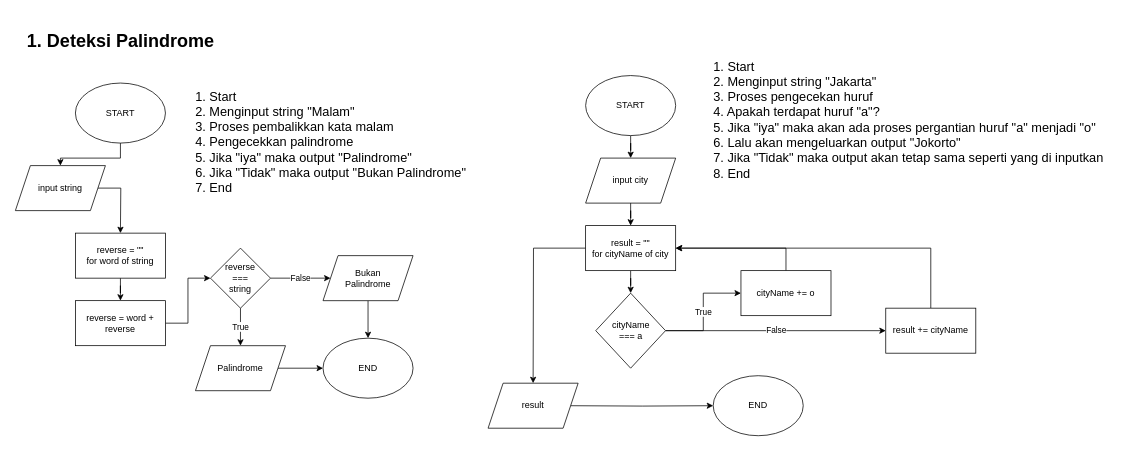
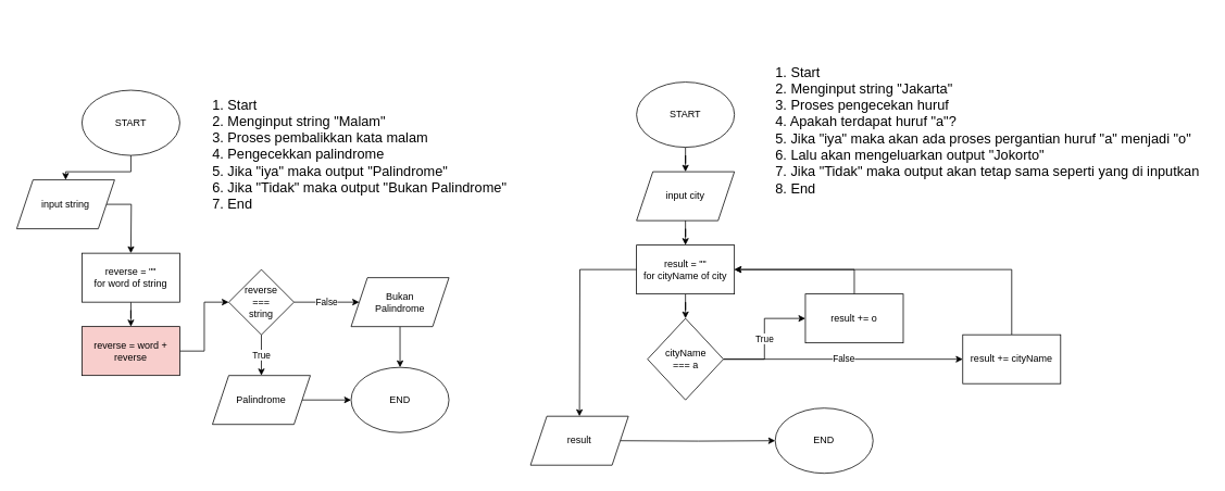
  <mxCell id="0" />
  <mxCell id="1" parent="0" />
  <mxCell id="2" style="edgeStyle=orthogonalEdgeStyle;rounded=0;orthogonalLoop=1;jettySize=auto;html=1;entryX=0.5;entryY=0;entryDx=0;entryDy=0;" parent="1" source="3" target="5" edge="1"><mxGeometry relative="1" as="geometry" /></mxCell>
  <mxCell id="3" value="START" style="ellipse;whiteSpace=wrap;html=1;" parent="1" vertex="1"><mxGeometry x="100" y="110" width="120" height="80" as="geometry" /></mxCell>
  <mxCell id="4" value="" style="edgeStyle=orthogonalEdgeStyle;rounded=0;orthogonalLoop=1;jettySize=auto;html=1;" parent="1" source="5" edge="1"><mxGeometry relative="1" as="geometry"><mxPoint x="160" y="310" as="targetPoint" /></mxGeometry></mxCell>
  <mxCell id="5" value="input string" style="shape=parallelogram;perimeter=parallelogramPerimeter;whiteSpace=wrap;html=1;fixedSize=1;" parent="1" vertex="1"><mxGeometry x="20" y="220" width="120" height="60" as="geometry" /></mxCell>
- <mxCell id="6" value="&lt;h1&gt;1. Deteksi Palindrome&lt;/h1&gt;" style="text;html=1;align=center;verticalAlign=middle;resizable=0;points=[];autosize=1;strokeColor=none;fillColor=none;" parent="1" vertex="1"><mxGeometry x="25" y="20" width="270" height="70" as="geometry" /></mxCell>
  <mxCell id="7" value="&lt;div style=&quot;text-align: justify; font-size: 17px;&quot;&gt;&lt;span style=&quot;background-color: initial;&quot;&gt;&lt;font style=&quot;font-size: 17px;&quot;&gt;1. Start&lt;/font&gt;&lt;/span&gt;&lt;/div&gt;&lt;div style=&quot;text-align: justify; font-size: 17px;&quot;&gt;&lt;span style=&quot;background-color: initial;&quot;&gt;&lt;font style=&quot;font-size: 17px;&quot;&gt;2. Menginput string &quot;Malam&quot;&lt;/font&gt;&lt;/span&gt;&lt;/div&gt;&lt;div style=&quot;text-align: justify; font-size: 17px;&quot;&gt;&lt;span style=&quot;background-color: initial;&quot;&gt;&lt;font style=&quot;font-size: 17px;&quot;&gt;3. Proses pembalikkan kata malam&lt;/font&gt;&lt;/span&gt;&lt;/div&gt;&lt;div style=&quot;text-align: justify; font-size: 17px;&quot;&gt;&lt;span style=&quot;background-color: initial;&quot;&gt;&lt;font style=&quot;font-size: 17px;&quot;&gt;4. Pengecekkan palindrome&lt;/font&gt;&lt;/span&gt;&lt;/div&gt;&lt;div style=&quot;text-align: justify; font-size: 17px;&quot;&gt;&lt;font style=&quot;font-size: 17px;&quot;&gt;5. Jika &quot;iya&quot; maka output &quot;Palindrome&quot;&lt;/font&gt;&lt;/div&gt;&lt;div style=&quot;text-align: justify; font-size: 17px;&quot;&gt;&lt;font style=&quot;font-size: 17px;&quot;&gt;6. Jika &quot;Tidak&quot; maka output &quot;Bukan Palindrome&quot;&lt;/font&gt;&lt;/div&gt;&lt;div style=&quot;text-align: justify; font-size: 17px;&quot;&gt;&lt;font style=&quot;font-size: 17px;&quot;&gt;7. End&lt;/font&gt;&lt;/div&gt;" style="text;html=1;align=center;verticalAlign=middle;resizable=0;points=[];autosize=1;strokeColor=none;fillColor=none;" parent="1" vertex="1"><mxGeometry x="250" y="110" width="380" height="160" as="geometry" /></mxCell>
  <mxCell id="8" value="" style="edgeStyle=orthogonalEdgeStyle;rounded=0;orthogonalLoop=1;jettySize=auto;html=1;fontSize=14;" parent="1" source="9" target="11" edge="1"><mxGeometry relative="1" as="geometry" /></mxCell>
  <mxCell id="9" value="START" style="ellipse;whiteSpace=wrap;html=1;" parent="1" vertex="1"><mxGeometry x="780" y="100" width="120" height="80" as="geometry" /></mxCell>
  <mxCell id="10" value="" style="edgeStyle=orthogonalEdgeStyle;rounded=0;orthogonalLoop=1;jettySize=auto;html=1;fontSize=14;" parent="1" source="11" target="16" edge="1"><mxGeometry relative="1" as="geometry" /></mxCell>
  <mxCell id="11" value="input city" style="shape=parallelogram;perimeter=parallelogramPerimeter;whiteSpace=wrap;html=1;fixedSize=1;" parent="1" vertex="1"><mxGeometry x="780" y="210" width="120" height="60" as="geometry" /></mxCell>
  <mxCell id="12" style="edgeStyle=orthogonalEdgeStyle;rounded=0;orthogonalLoop=1;jettySize=auto;html=1;entryX=1;entryY=0.5;entryDx=0;entryDy=0;" edge="1" parent="1" source="13" target="16"><mxGeometry relative="1" as="geometry"><Array as="points"><mxPoint x="1047" y="330" /></Array></mxGeometry></mxCell>
- <mxCell id="13" value="cityName += o" style="rounded=0;whiteSpace=wrap;html=1;" parent="1" vertex="1"><mxGeometry x="987" y="360" width="120" height="60" as="geometry" /></mxCell>
+ <mxCell id="13" value="result += o" style="rounded=0;whiteSpace=wrap;html=1;" parent="1" vertex="1"><mxGeometry x="987" y="360" width="120" height="60" as="geometry" /></mxCell>
  <mxCell id="14" style="edgeStyle=orthogonalEdgeStyle;rounded=0;orthogonalLoop=1;jettySize=auto;html=1;fontSize=14;" parent="1" source="16" target="19" edge="1"><mxGeometry relative="1" as="geometry" /></mxCell>
  <mxCell id="15" style="edgeStyle=orthogonalEdgeStyle;rounded=0;orthogonalLoop=1;jettySize=auto;html=1;" edge="1" parent="1" source="16"><mxGeometry relative="1" as="geometry"><mxPoint x="710" y="510" as="targetPoint" /></mxGeometry></mxCell>
  <mxCell id="16" value="result = &quot;&quot;&lt;br&gt;for cityName of city" style="rounded=0;whiteSpace=wrap;html=1;" parent="1" vertex="1"><mxGeometry x="780" y="300" width="120" height="60" as="geometry" /></mxCell>
  <mxCell id="17" value="True" style="edgeStyle=orthogonalEdgeStyle;rounded=0;orthogonalLoop=1;jettySize=auto;html=1;" edge="1" parent="1" source="19" target="13"><mxGeometry relative="1" as="geometry" /></mxCell>
  <mxCell id="18" value="False" style="edgeStyle=orthogonalEdgeStyle;rounded=0;orthogonalLoop=1;jettySize=auto;html=1;entryX=0;entryY=0.5;entryDx=0;entryDy=0;" edge="1" parent="1" source="19" target="23"><mxGeometry relative="1" as="geometry" /></mxCell>
  <mxCell id="19" value="cityName &lt;br&gt;=== a" style="rhombus;whiteSpace=wrap;html=1;" parent="1" vertex="1"><mxGeometry x="793.5" y="390" width="93" height="100" as="geometry" /></mxCell>
  <mxCell id="20" value="END" style="ellipse;whiteSpace=wrap;html=1;" parent="1" vertex="1"><mxGeometry x="950" y="500" width="120" height="80" as="geometry" /></mxCell>
  <mxCell id="21" value="&lt;div style=&quot;text-align: justify ; font-size: 17px&quot;&gt;&lt;span&gt;&lt;font style=&quot;font-size: 17px&quot;&gt;1. Start&lt;/font&gt;&lt;/span&gt;&lt;/div&gt;&lt;div style=&quot;text-align: justify ; font-size: 17px&quot;&gt;&lt;span&gt;&lt;font style=&quot;font-size: 17px&quot;&gt;2. Menginput string &quot;Jakarta&quot;&lt;/font&gt;&lt;/span&gt;&lt;/div&gt;&lt;div style=&quot;text-align: justify ; font-size: 17px&quot;&gt;&lt;span&gt;&lt;font style=&quot;font-size: 17px&quot;&gt;3. Proses pengecekan huruf&lt;/font&gt;&lt;/span&gt;&lt;/div&gt;&lt;div style=&quot;text-align: justify ; font-size: 17px&quot;&gt;&lt;span&gt;&lt;font style=&quot;font-size: 17px&quot;&gt;4. Apakah terdapat huruf &quot;a&quot;?&lt;/font&gt;&lt;/span&gt;&lt;/div&gt;&lt;div style=&quot;text-align: justify ; font-size: 17px&quot;&gt;&lt;font style=&quot;font-size: 17px&quot;&gt;5. Jika &quot;iya&quot; maka akan ada proses pergantian huruf &quot;a&quot; menjadi &quot;o&quot;&lt;/font&gt;&lt;/div&gt;&lt;div style=&quot;text-align: justify ; font-size: 17px&quot;&gt;&lt;font style=&quot;font-size: 17px&quot;&gt;6. Lalu akan mengeluarkan output &quot;Jokorto&quot;&lt;/font&gt;&lt;/div&gt;&lt;div style=&quot;text-align: justify ; font-size: 17px&quot;&gt;&lt;font style=&quot;font-size: 17px&quot;&gt;7. Jika &quot;Tidak&quot; maka output akan tetap sama seperti yang di inputkan&lt;/font&gt;&lt;/div&gt;&lt;div style=&quot;text-align: justify ; font-size: 17px&quot;&gt;&lt;font style=&quot;font-size: 17px&quot;&gt;8. End&lt;/font&gt;&lt;/div&gt;" style="text;html=1;align=center;verticalAlign=middle;resizable=0;points=[];autosize=1;strokeColor=none;fillColor=none;" parent="1" vertex="1"><mxGeometry x="940" y="100" width="540" height="120" as="geometry" /></mxCell>
  <mxCell id="22" style="edgeStyle=orthogonalEdgeStyle;rounded=0;orthogonalLoop=1;jettySize=auto;html=1;entryX=1;entryY=0.5;entryDx=0;entryDy=0;" edge="1" parent="1" source="23" target="16"><mxGeometry relative="1" as="geometry"><Array as="points"><mxPoint x="1240" y="330" /></Array></mxGeometry></mxCell>
  <mxCell id="23" value="result += cityName" style="rounded=0;whiteSpace=wrap;html=1;" vertex="1" parent="1"><mxGeometry x="1180" y="410" width="120" height="60" as="geometry" /></mxCell>
  <mxCell id="24" style="edgeStyle=orthogonalEdgeStyle;rounded=0;orthogonalLoop=1;jettySize=auto;html=1;" edge="1" parent="1" target="20"><mxGeometry relative="1" as="geometry"><mxPoint x="760" y="540" as="sourcePoint" /></mxGeometry></mxCell>
  <mxCell id="25" value="result" style="shape=parallelogram;perimeter=parallelogramPerimeter;whiteSpace=wrap;html=1;fixedSize=1;" vertex="1" parent="1"><mxGeometry x="650" y="510" width="120" height="60" as="geometry" /></mxCell>
  <mxCell id="26" style="edgeStyle=orthogonalEdgeStyle;rounded=0;orthogonalLoop=1;jettySize=auto;html=1;entryX=0.5;entryY=0;entryDx=0;entryDy=0;" edge="1" parent="1" source="27" target="29"><mxGeometry relative="1" as="geometry" /></mxCell>
  <mxCell id="27" value="reverse = &quot;&quot;&lt;br&gt;for word of string" style="rounded=0;whiteSpace=wrap;html=1;" vertex="1" parent="1"><mxGeometry x="100" y="310" width="120" height="60" as="geometry" /></mxCell>
  <mxCell id="28" style="edgeStyle=orthogonalEdgeStyle;rounded=0;orthogonalLoop=1;jettySize=auto;html=1;" edge="1" parent="1" source="29" target="32"><mxGeometry relative="1" as="geometry" /></mxCell>
- <mxCell id="29" value="reverse = word + reverse" style="rounded=0;whiteSpace=wrap;html=1;" vertex="1" parent="1"><mxGeometry x="100" y="400" width="120" height="60" as="geometry" /></mxCell>
+ <mxCell id="29" value="reverse = word + reverse" style="rounded=0;whiteSpace=wrap;html=1;fillColor=#f8cecc;" vertex="1" parent="1"><mxGeometry x="100" y="400" width="120" height="60" as="geometry" /></mxCell>
  <mxCell id="30" value="False" style="edgeStyle=orthogonalEdgeStyle;rounded=0;orthogonalLoop=1;jettySize=auto;html=1;" edge="1" parent="1" source="32" target="36"><mxGeometry relative="1" as="geometry" /></mxCell>
  <mxCell id="31" value="True" style="edgeStyle=orthogonalEdgeStyle;rounded=0;orthogonalLoop=1;jettySize=auto;html=1;" edge="1" parent="1" source="32" target="34"><mxGeometry relative="1" as="geometry" /></mxCell>
  <mxCell id="32" value="reverse &lt;br&gt;=== &lt;br&gt;string" style="rhombus;whiteSpace=wrap;html=1;" vertex="1" parent="1"><mxGeometry x="280" y="330" width="80" height="80" as="geometry" /></mxCell>
  <mxCell id="33" style="edgeStyle=orthogonalEdgeStyle;rounded=0;orthogonalLoop=1;jettySize=auto;html=1;" edge="1" parent="1" source="34" target="37"><mxGeometry relative="1" as="geometry" /></mxCell>
  <mxCell id="34" value="Palindrome" style="shape=parallelogram;perimeter=parallelogramPerimeter;whiteSpace=wrap;html=1;fixedSize=1;" vertex="1" parent="1"><mxGeometry x="260" y="460" width="120" height="60" as="geometry" /></mxCell>
  <mxCell id="35" style="edgeStyle=orthogonalEdgeStyle;rounded=0;orthogonalLoop=1;jettySize=auto;html=1;" edge="1" parent="1" source="36" target="37"><mxGeometry relative="1" as="geometry" /></mxCell>
  <mxCell id="36" value="Bukan&lt;br&gt;Palindrome" style="shape=parallelogram;perimeter=parallelogramPerimeter;whiteSpace=wrap;html=1;fixedSize=1;" vertex="1" parent="1"><mxGeometry x="430" y="340" width="120" height="60" as="geometry" /></mxCell>
  <mxCell id="37" value="END" style="ellipse;whiteSpace=wrap;html=1;" vertex="1" parent="1"><mxGeometry x="430" y="450" width="120" height="80" as="geometry" /></mxCell>
